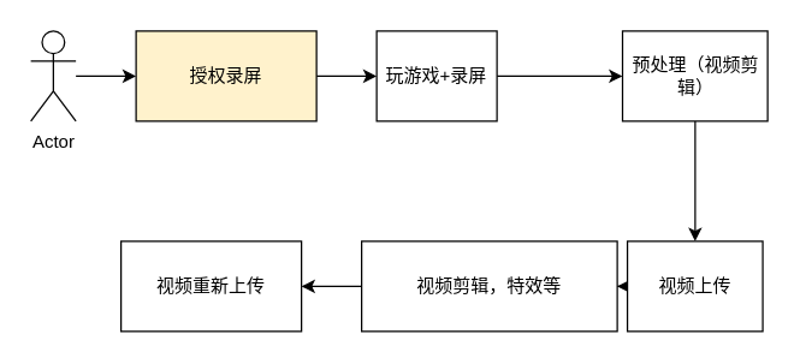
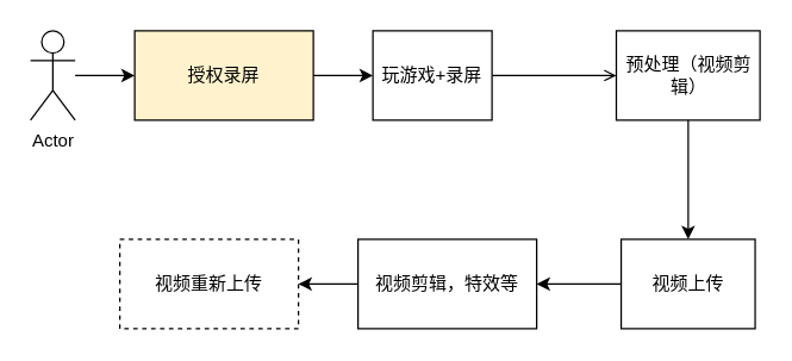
  <mxCell id="0" />
  <mxCell id="1" parent="0" />
  <mxCell id="2" value="" style="edgeStyle=orthogonalEdgeStyle;rounded=0;orthogonalLoop=1;jettySize=auto;html=1;" edge="1" parent="1" source="3" target="7"><mxGeometry relative="1" as="geometry" /></mxCell>
  <mxCell id="3" value="Actor" style="shape=umlActor;verticalLabelPosition=bottom;verticalAlign=top;html=1;outlineConnect=0;" vertex="1" parent="1"><mxGeometry x="20" y="20" width="30" height="60" as="geometry" /></mxCell>
- <mxCell id="4" value="" style="edgeStyle=orthogonalEdgeStyle;rounded=0;orthogonalLoop=1;jettySize=auto;html=1;" edge="1" parent="1" source="5" target="9"><mxGeometry relative="1" as="geometry" /></mxCell>
+ <mxCell id="4" value="" style="edgeStyle=orthogonalEdgeStyle;rounded=0;orthogonalLoop=1;jettySize=auto;html=1;endArrow=open;" edge="1" parent="1" source="5" target="9"><mxGeometry relative="1" as="geometry" /></mxCell>
  <mxCell id="5" value="玩游戏+录屏" style="rounded=0;whiteSpace=wrap;html=1;" vertex="1" parent="1"><mxGeometry x="250" y="20" width="80" height="60" as="geometry" /></mxCell>
  <mxCell id="6" value="" style="edgeStyle=orthogonalEdgeStyle;rounded=0;orthogonalLoop=1;jettySize=auto;html=1;" edge="1" parent="1" source="7" target="5"><mxGeometry relative="1" as="geometry" /></mxCell>
  <mxCell id="7" value="授权录屏" style="rounded=0;whiteSpace=wrap;html=1;fillColor=#fff2cc;" vertex="1" parent="1"><mxGeometry x="90" y="20" width="120" height="60" as="geometry" /></mxCell>
  <mxCell id="8" value="" style="edgeStyle=orthogonalEdgeStyle;rounded=0;orthogonalLoop=1;jettySize=auto;html=1;" edge="1" parent="1" source="9" target="11"><mxGeometry relative="1" as="geometry" /></mxCell>
  <mxCell id="9" value="预处理（视频剪辑）" style="rounded=0;whiteSpace=wrap;html=1;" vertex="1" parent="1"><mxGeometry x="413.5" y="20" width="96.5" height="60" as="geometry" /></mxCell>
  <mxCell id="10" value="" style="edgeStyle=orthogonalEdgeStyle;rounded=0;orthogonalLoop=1;jettySize=auto;html=1;" edge="1" parent="1" source="11" target="14"><mxGeometry relative="1" as="geometry" /></mxCell>
  <mxCell id="11" value="视频上传" style="rounded=0;whiteSpace=wrap;html=1;" vertex="1" parent="1"><mxGeometry x="416.75" y="160" width="90" height="60" as="geometry" /></mxCell>
- <mxCell id="12" value="视频重新上传" style="rounded=0;whiteSpace=wrap;html=1;" vertex="1" parent="1"><mxGeometry x="80" y="160" width="120" height="60" as="geometry" /></mxCell>
+ <mxCell id="12" value="视频重新上传" style="rounded=0;whiteSpace=wrap;html=1;dashed=1;" vertex="1" parent="1"><mxGeometry x="80" y="160" width="120" height="60" as="geometry" /></mxCell>
  <mxCell id="13" value="" style="edgeStyle=orthogonalEdgeStyle;rounded=0;orthogonalLoop=1;jettySize=auto;html=1;" edge="1" parent="1" source="14" target="12"><mxGeometry relative="1" as="geometry" /></mxCell>
- <mxCell id="14" value="视频剪辑，特效等" style="rounded=0;whiteSpace=wrap;html=1;" vertex="1" parent="1"><mxGeometry x="240" y="160" width="170" height="60" as="geometry" /></mxCell>
+ <mxCell id="14" value="视频剪辑，特效等" style="rounded=0;whiteSpace=wrap;html=1;" vertex="1" parent="1"><mxGeometry x="240" y="160" width="120" height="60" as="geometry" /></mxCell>
